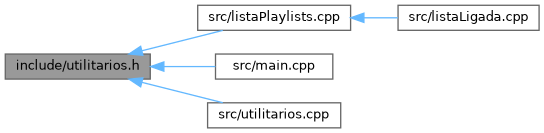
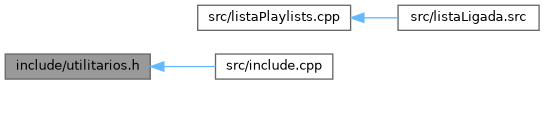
  digraph {
    rankdir=LR
    node [color=grey40 fillcolor=white fontname=Helvetica fontsize=10 shape=box style=filled]
    edge [color=steelblue1 dir=back fontname=Helvetica fontsize=10 labelfontname=Helvetica labelfontsize=10 style=solid]
    n1 [color=gray40 fillcolor=grey60 fontcolor=black height=0.2 label="include/utilitarios.h" width=0.4]
    n2 [height=0.2 label="src/listaPlaylists.cpp" width=0.4]
-   n3 [height=0.2 label="src/main.cpp" width=0.4]
-   n4 [height=0.2 label="src/utilitarios.cpp" width=0.4]
-   n5 [height=0.2 label="src/listaLigada.cpp" width=0.4]
-   n1 -> n2
+   n3 [height=0.2 label="src/include.cpp" width=0.4]
+   n5 [height=0.2 label="src/listaLigada.src" width=0.4]
    n1 -> n3
-   n1 -> n4
    n2 -> n5
  }
